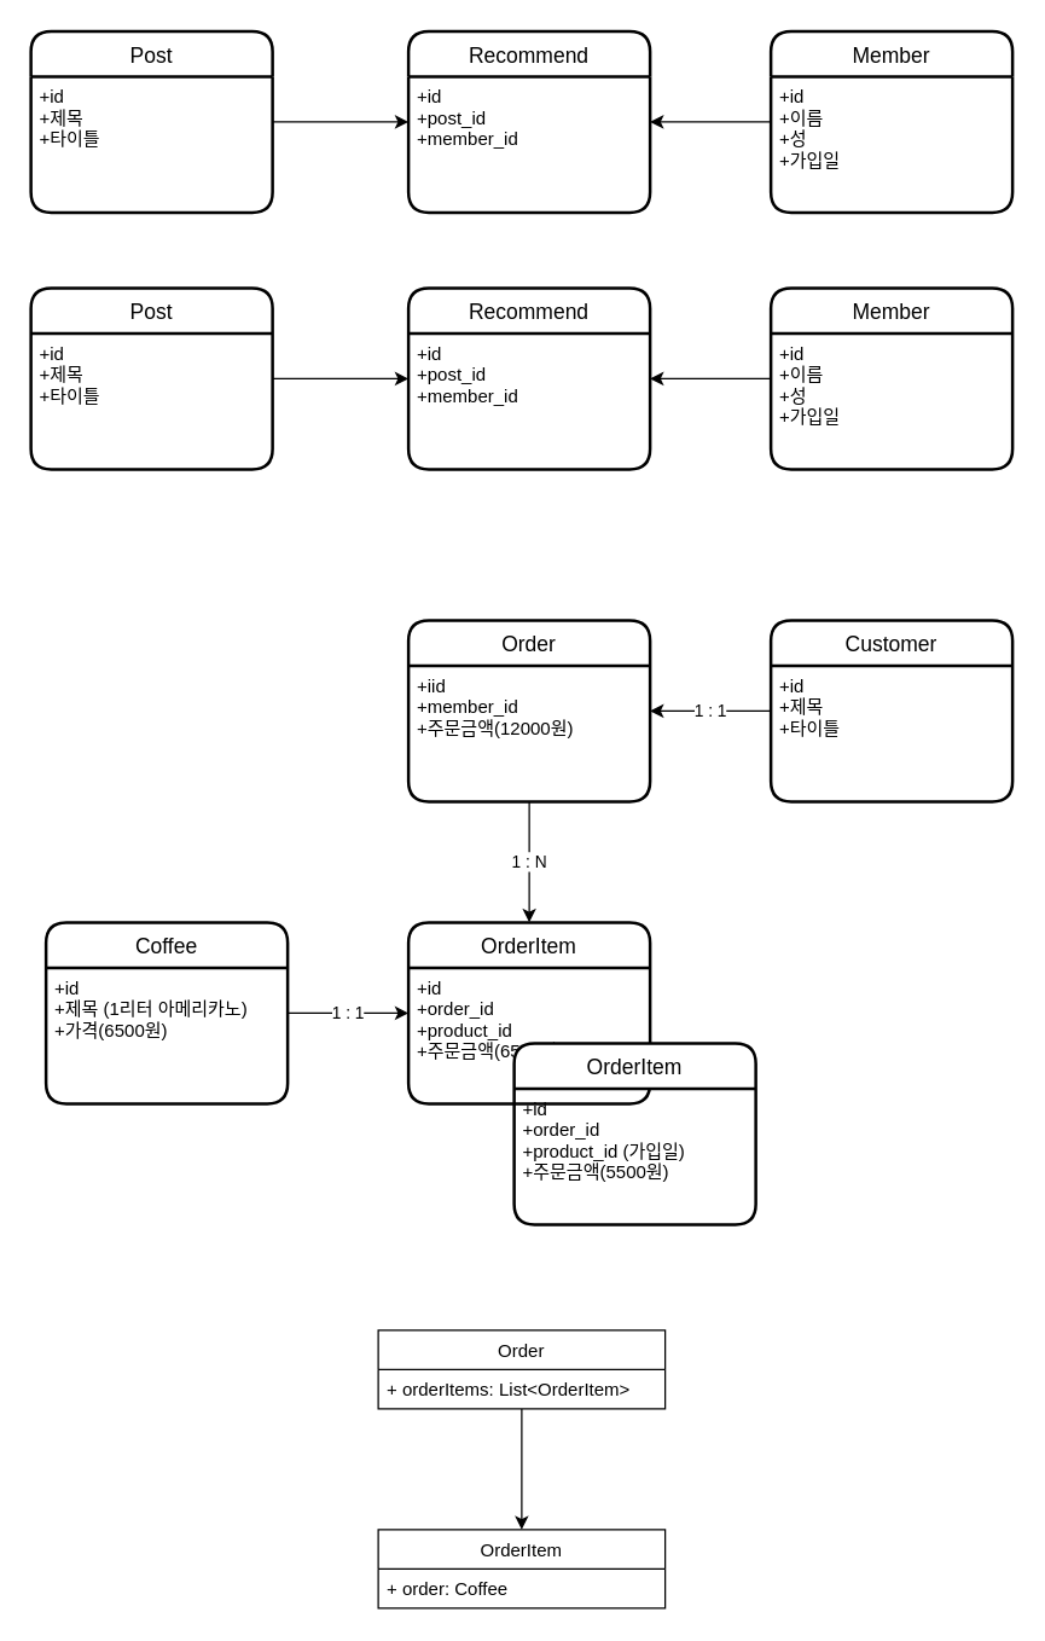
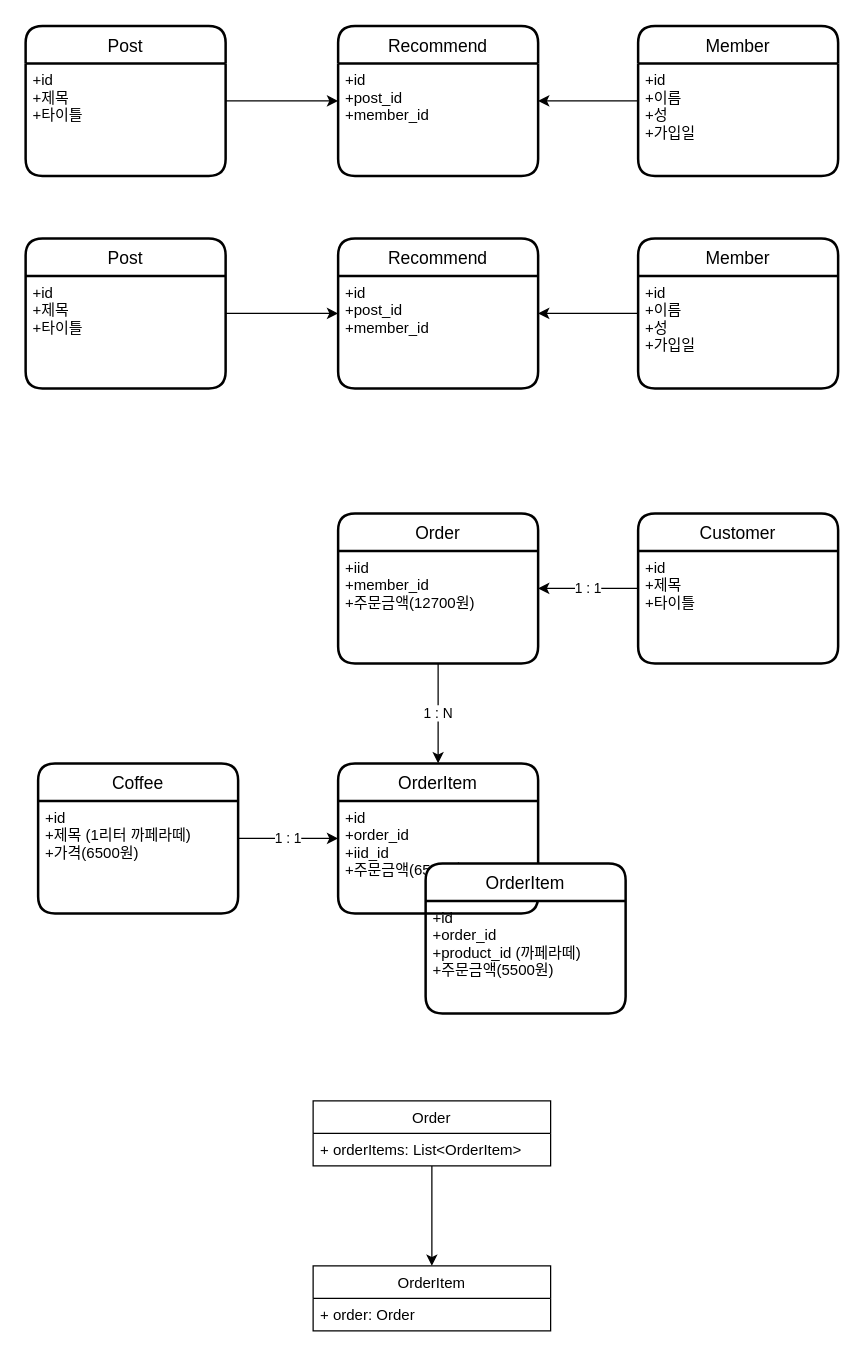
  <mxCell id="0" />
  <mxCell id="1" parent="0" />
  <mxCell id="2" style="edgeStyle=orthogonalEdgeStyle;rounded=0;orthogonalLoop=1;jettySize=auto;html=1;" edge="1" parent="1" source="3" target="8"><mxGeometry relative="1" as="geometry" /></mxCell>
  <mxCell id="3" value="Post" style="swimlane;childLayout=stackLayout;horizontal=1;startSize=30;horizontalStack=0;rounded=1;fontSize=14;fontStyle=0;strokeWidth=2;resizeParent=0;resizeLast=1;shadow=0;dashed=0;align=center;" vertex="1" parent="1"><mxGeometry x="20" y="190" width="160" height="120" as="geometry" /></mxCell>
  <mxCell id="4" value="+id&#10;+제목&#10;+타이틀&#10;" style="align=left;strokeColor=none;fillColor=none;spacingLeft=4;fontSize=12;verticalAlign=top;resizable=0;rotatable=0;part=1;" vertex="1" parent="3"><mxGeometry y="30" width="160" height="90" as="geometry" /></mxCell>
  <mxCell id="5" value="" style="edgeStyle=orthogonalEdgeStyle;rounded=0;orthogonalLoop=1;jettySize=auto;html=1;" edge="1" parent="1" source="6" target="8"><mxGeometry relative="1" as="geometry" /></mxCell>
  <mxCell id="6" value="Member" style="swimlane;childLayout=stackLayout;horizontal=1;startSize=30;horizontalStack=0;rounded=1;fontSize=14;fontStyle=0;strokeWidth=2;resizeParent=0;resizeLast=1;shadow=0;dashed=0;align=center;" vertex="1" parent="1"><mxGeometry x="510" y="190" width="160" height="120" as="geometry" /></mxCell>
  <mxCell id="7" value="+id&#10;+이름&#10;+성&#10;+가입일&#10;" style="align=left;strokeColor=none;fillColor=none;spacingLeft=4;fontSize=12;verticalAlign=top;resizable=0;rotatable=0;part=1;" vertex="1" parent="6"><mxGeometry y="30" width="160" height="90" as="geometry" /></mxCell>
  <mxCell id="8" value="Recommend" style="swimlane;childLayout=stackLayout;horizontal=1;startSize=30;horizontalStack=0;rounded=1;fontSize=14;fontStyle=0;strokeWidth=2;resizeParent=0;resizeLast=1;shadow=0;dashed=0;align=center;" vertex="1" parent="1"><mxGeometry x="270" y="190" width="160" height="120" as="geometry" /></mxCell>
  <mxCell id="9" value="+id&#10;+post_id&#10;+member_id&#10;" style="align=left;strokeColor=none;fillColor=none;spacingLeft=4;fontSize=12;verticalAlign=top;resizable=0;rotatable=0;part=1;" vertex="1" parent="8"><mxGeometry y="30" width="160" height="90" as="geometry" /></mxCell>
  <mxCell id="10" value="1 : 1" style="edgeStyle=orthogonalEdgeStyle;rounded=0;orthogonalLoop=1;jettySize=auto;html=1;" edge="1" parent="1" source="11" target="14"><mxGeometry relative="1" as="geometry" /></mxCell>
  <mxCell id="11" value="Customer" style="swimlane;childLayout=stackLayout;horizontal=1;startSize=30;horizontalStack=0;rounded=1;fontSize=14;fontStyle=0;strokeWidth=2;resizeParent=0;resizeLast=1;shadow=0;dashed=0;align=center;" vertex="1" parent="1"><mxGeometry x="510" y="410" width="160" height="120" as="geometry" /></mxCell>
  <mxCell id="12" value="+id&#10;+제목&#10;+타이틀&#10;" style="align=left;strokeColor=none;fillColor=none;spacingLeft=4;fontSize=12;verticalAlign=top;resizable=0;rotatable=0;part=1;" vertex="1" parent="11"><mxGeometry y="30" width="160" height="90" as="geometry" /></mxCell>
  <mxCell id="13" value="1 : N" style="edgeStyle=orthogonalEdgeStyle;rounded=0;orthogonalLoop=1;jettySize=auto;html=1;" edge="1" parent="1" source="14" target="22"><mxGeometry relative="1" as="geometry" /></mxCell>
  <mxCell id="14" value="Order" style="swimlane;childLayout=stackLayout;horizontal=1;startSize=30;horizontalStack=0;rounded=1;fontSize=14;fontStyle=0;strokeWidth=2;resizeParent=0;resizeLast=1;shadow=0;dashed=0;align=center;" vertex="1" parent="1"><mxGeometry x="270" y="410" width="160" height="120" as="geometry" /></mxCell>
- <mxCell id="15" value="+iid&#10;+member_id&#10;+주문금액(12000원)&#10;" style="align=left;strokeColor=none;fillColor=none;spacingLeft=4;fontSize=12;verticalAlign=top;resizable=0;rotatable=0;part=1;" vertex="1" parent="14"><mxGeometry y="30" width="160" height="90" as="geometry" /></mxCell>
+ <mxCell id="15" value="+iid&#10;+member_id&#10;+주문금액(12700원)&#10;" style="align=left;strokeColor=none;fillColor=none;spacingLeft=4;fontSize=12;verticalAlign=top;resizable=0;rotatable=0;part=1;" vertex="1" parent="14"><mxGeometry y="30" width="160" height="90" as="geometry" /></mxCell>
  <mxCell id="16" value="Post" style="swimlane;childLayout=stackLayout;horizontal=1;startSize=30;horizontalStack=0;rounded=1;fontSize=14;fontStyle=0;strokeWidth=2;resizeParent=0;resizeLast=1;shadow=0;dashed=0;align=center;" vertex="1" parent="1"><mxGeometry x="20" y="20" width="160" height="120" as="geometry" /></mxCell>
  <mxCell id="17" value="+id&#10;+제목&#10;+타이틀&#10;" style="align=left;strokeColor=none;fillColor=none;spacingLeft=4;fontSize=12;verticalAlign=top;resizable=0;rotatable=0;part=1;" vertex="1" parent="16"><mxGeometry y="30" width="160" height="90" as="geometry" /></mxCell>
  <mxCell id="18" value="Member" style="swimlane;childLayout=stackLayout;horizontal=1;startSize=30;horizontalStack=0;rounded=1;fontSize=14;fontStyle=0;strokeWidth=2;resizeParent=0;resizeLast=1;shadow=0;dashed=0;align=center;" vertex="1" parent="1"><mxGeometry x="510" y="20" width="160" height="120" as="geometry" /></mxCell>
  <mxCell id="19" value="+id&#10;+이름&#10;+성&#10;+가입일&#10;" style="align=left;strokeColor=none;fillColor=none;spacingLeft=4;fontSize=12;verticalAlign=top;resizable=0;rotatable=0;part=1;" vertex="1" parent="18"><mxGeometry y="30" width="160" height="90" as="geometry" /></mxCell>
  <mxCell id="20" value="Recommend" style="swimlane;childLayout=stackLayout;horizontal=1;startSize=30;horizontalStack=0;rounded=1;fontSize=14;fontStyle=0;strokeWidth=2;resizeParent=0;resizeLast=1;shadow=0;dashed=0;align=center;" vertex="1" parent="1"><mxGeometry x="270" y="20" width="160" height="120" as="geometry" /></mxCell>
  <mxCell id="21" value="+id&#10;+post_id&#10;+member_id&#10;" style="align=left;strokeColor=none;fillColor=none;spacingLeft=4;fontSize=12;verticalAlign=top;resizable=0;rotatable=0;part=1;" vertex="1" parent="20"><mxGeometry y="30" width="160" height="90" as="geometry" /></mxCell>
  <mxCell id="22" value="OrderItem" style="swimlane;childLayout=stackLayout;horizontal=1;startSize=30;horizontalStack=0;rounded=1;fontSize=14;fontStyle=0;strokeWidth=2;resizeParent=0;resizeLast=1;shadow=0;dashed=0;align=center;" vertex="1" parent="1"><mxGeometry x="270" y="610" width="160" height="120" as="geometry" /></mxCell>
- <mxCell id="23" value="+id&#10;+order_id&#10;+product_id&#10;+주문금액(6500원)&#10;" style="align=left;strokeColor=none;fillColor=none;spacingLeft=4;fontSize=12;verticalAlign=top;resizable=0;rotatable=0;part=1;" vertex="1" parent="22"><mxGeometry y="30" width="160" height="90" as="geometry" /></mxCell>
+ <mxCell id="23" value="+id&#10;+order_id&#10;+iid_id&#10;+주문금액(6500원)&#10;" style="align=left;strokeColor=none;fillColor=none;spacingLeft=4;fontSize=12;verticalAlign=top;resizable=0;rotatable=0;part=1;" vertex="1" parent="22"><mxGeometry y="30" width="160" height="90" as="geometry" /></mxCell>
  <mxCell id="24" value="1 : 1" style="edgeStyle=orthogonalEdgeStyle;rounded=0;orthogonalLoop=1;jettySize=auto;html=1;" edge="1" parent="1" source="25" target="22"><mxGeometry relative="1" as="geometry" /></mxCell>
  <mxCell id="25" value="Coffee" style="swimlane;childLayout=stackLayout;horizontal=1;startSize=30;horizontalStack=0;rounded=1;fontSize=14;fontStyle=0;strokeWidth=2;resizeParent=0;resizeLast=1;shadow=0;dashed=0;align=center;" vertex="1" parent="1"><mxGeometry x="30" y="610" width="160" height="120" as="geometry" /></mxCell>
- <mxCell id="26" value="+id&#10;+제목 (1리터 아메리카노)&#10;+가격(6500원)" style="align=left;strokeColor=none;fillColor=none;spacingLeft=4;fontSize=12;verticalAlign=top;resizable=0;rotatable=0;part=1;" vertex="1" parent="25"><mxGeometry y="30" width="160" height="90" as="geometry" /></mxCell>
+ <mxCell id="26" value="+id&#10;+제목 (1리터 까페라떼)&#10;+가격(6500원)" style="align=left;strokeColor=none;fillColor=none;spacingLeft=4;fontSize=12;verticalAlign=top;resizable=0;rotatable=0;part=1;" vertex="1" parent="25"><mxGeometry y="30" width="160" height="90" as="geometry" /></mxCell>
  <mxCell id="27" value="" style="edgeStyle=orthogonalEdgeStyle;rounded=0;orthogonalLoop=1;jettySize=auto;html=1;" edge="1" parent="1" source="28" target="30"><mxGeometry relative="1" as="geometry" /></mxCell>
  <mxCell id="28" value="Order" style="swimlane;fontStyle=0;childLayout=stackLayout;horizontal=1;startSize=26;fillColor=none;horizontalStack=0;resizeParent=1;resizeParentMax=0;resizeLast=0;collapsible=1;marginBottom=0;" vertex="1" parent="1"><mxGeometry x="250" y="880" width="190" height="52" as="geometry" /></mxCell>
  <mxCell id="29" value="+ orderItems: List&lt;OrderItem&gt;" style="text;strokeColor=none;fillColor=none;align=left;verticalAlign=top;spacingLeft=4;spacingRight=4;overflow=hidden;rotatable=0;points=[[0,0.5],[1,0.5]];portConstraint=eastwest;" vertex="1" parent="28"><mxGeometry y="26" width="190" height="26" as="geometry" /></mxCell>
  <mxCell id="30" value="OrderItem" style="swimlane;fontStyle=0;childLayout=stackLayout;horizontal=1;startSize=26;fillColor=none;horizontalStack=0;resizeParent=1;resizeParentMax=0;resizeLast=0;collapsible=1;marginBottom=0;" vertex="1" parent="1"><mxGeometry x="250" y="1012" width="190" height="52" as="geometry" /></mxCell>
- <mxCell id="31" value="+ order: Coffee" style="text;strokeColor=none;fillColor=none;align=left;verticalAlign=top;spacingLeft=4;spacingRight=4;overflow=hidden;rotatable=0;points=[[0,0.5],[1,0.5]];portConstraint=eastwest;" vertex="1" parent="30"><mxGeometry y="26" width="190" height="26" as="geometry" /></mxCell>
+ <mxCell id="31" value="+ order: Order" style="text;strokeColor=none;fillColor=none;align=left;verticalAlign=top;spacingLeft=4;spacingRight=4;overflow=hidden;rotatable=0;points=[[0,0.5],[1,0.5]];portConstraint=eastwest;" vertex="1" parent="30"><mxGeometry y="26" width="190" height="26" as="geometry" /></mxCell>
  <mxCell id="32" value="OrderItem" style="swimlane;childLayout=stackLayout;horizontal=1;startSize=30;horizontalStack=0;rounded=1;fontSize=14;fontStyle=0;strokeWidth=2;resizeParent=0;resizeLast=1;shadow=0;dashed=0;align=center;" vertex="1" parent="1"><mxGeometry x="340" y="690" width="160" height="120" as="geometry" /></mxCell>
- <mxCell id="33" value="+id&#10;+order_id&#10;+product_id (가입일)&#10;+주문금액(5500원)&#10;" style="align=left;strokeColor=none;fillColor=none;spacingLeft=4;fontSize=12;verticalAlign=top;resizable=0;rotatable=0;part=1;" vertex="1" parent="32"><mxGeometry y="30" width="160" height="90" as="geometry" /></mxCell>
+ <mxCell id="33" value="+id&#10;+order_id&#10;+product_id (까페라떼)&#10;+주문금액(5500원)&#10;" style="align=left;strokeColor=none;fillColor=none;spacingLeft=4;fontSize=12;verticalAlign=top;resizable=0;rotatable=0;part=1;" vertex="1" parent="32"><mxGeometry y="30" width="160" height="90" as="geometry" /></mxCell>
  <mxCell id="34" style="edgeStyle=orthogonalEdgeStyle;rounded=0;orthogonalLoop=1;jettySize=auto;html=1;" edge="1" parent="1" source="16" target="20"><mxGeometry relative="1" as="geometry" /></mxCell>
  <mxCell id="35" value="" style="edgeStyle=orthogonalEdgeStyle;rounded=0;orthogonalLoop=1;jettySize=auto;html=1;" edge="1" parent="1" source="18" target="20"><mxGeometry relative="1" as="geometry" /></mxCell>
